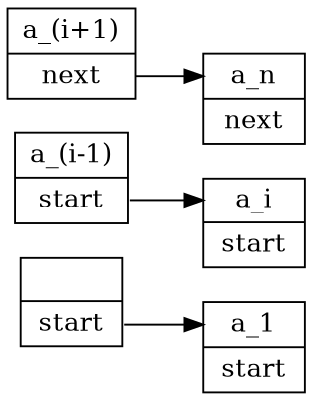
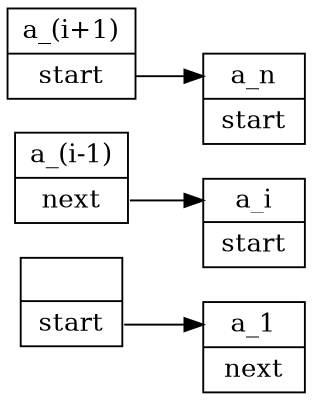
  digraph {
    rankdir=LR
    node [shape=record]
    edge [headport=f0 tailport=f1]
    n1 [height=.1 label="<f0> | <f1> start"]
-   n2 [height=.1 label="<f0> a_1| <f1> start"]
-   n3 [height=.1 label="<f0> a_(i-1) | <f1> start"]
+   n2 [height=.1 label="<f0> a_1| <f1> next"]
+   n3 [height=.1 label="<f0> a_(i-1) | <f1> next"]
    n4 [height=.1 label="<f0> a_i | <f1> start"]
-   n5 [height=.1 label="<f0> a_(i+1)|<f1> next"]
-   n6 [height=.1 label="<f0> a_n | <f1> next"]
+   n5 [height=.1 label="<f0> a_(i+1)|<f1> start"]
+   n6 [height=.1 label="<f0> a_n | <f1> start"]
    n1 -> n2
    n3 -> n4
    n5 -> n6
  }
